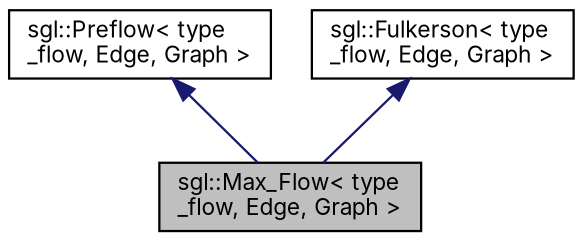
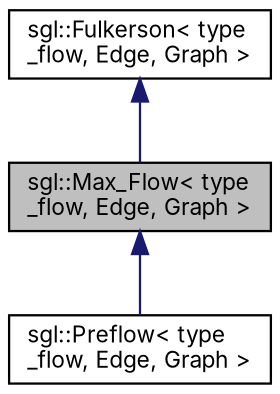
  digraph {
    fontname=Inter
    node [color=black fillcolor=white fontname=Inter fontsize=10 shape=record style=filled]
    edge [color=midnightblue dir=back fontname=Inter fontsize=10 labelfontname=Helvetica labelfontsize=10 style=solid]
    n1 [fillcolor=grey75 fontcolor=black height=0.2 label="sgl::Max_Flow\< type\l_flow, Edge, Graph \>" width=0.4]
    n2 [height=0.2 label="sgl::Preflow\< type\l_flow, Edge, Graph \>" width=0.4]
    n3 [height=0.2 label="sgl::Fulkerson\< type\l_flow, Edge, Graph \>" width=0.4]
-   n2 -> n1
+   n1 -> n2
    n3 -> n1
  }
